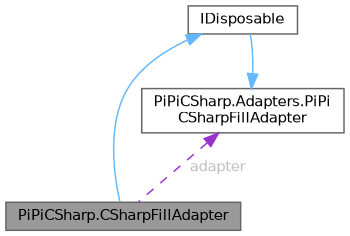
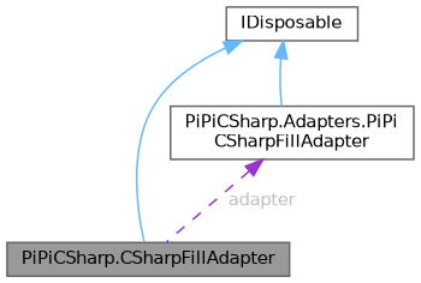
  digraph {
    node [color=gray40 fillcolor=white fontname=Helvetica fontsize=10 shape=box style=filled]
    edge [color=steelblue1 dir=back fontname=Helvetica fontsize=10 labelfontname=Helvetica labelfontsize=10 style=solid]
    n1 [fillcolor=grey60 fontcolor=black height=0.2 label="PiPiCSharp.CSharpFillAdapter" width=0.4]
    n2 [height=0.2 label=IDisposable width=0.4]
    n3 [height=0.2 label="PiPiCSharp.Adapters.PiPi\lCSharpFillAdapter" width=0.4]
    n2 -> n1
-   n3 -> n2
+   n2 -> n3
    n3 -> n1 [color=darkorchid3 fontcolor=grey label=" adapter" style=dashed]
  }
